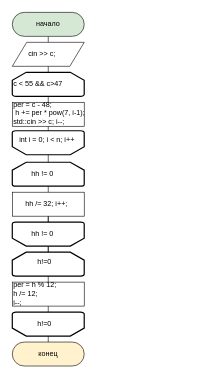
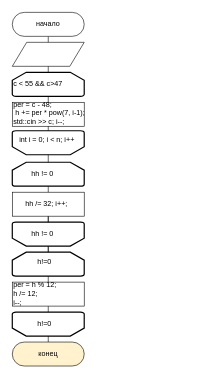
  <mxCell id="0" />
  <mxCell id="1" parent="0" />
  <mxCell id="2" value="" style="endArrow=none;html=1;entryX=0.5;entryY=0;entryDx=0;entryDy=0;exitX=0.5;exitY=1;exitDx=0;exitDy=0;" edge="1" parent="1" source="5"><mxGeometry width="50" height="50" relative="1" as="geometry"><mxPoint x="80" y="60" as="sourcePoint" /><mxPoint x="80" y="430" as="targetPoint" /></mxGeometry></mxCell>
  <mxCell id="3" value="" style="endArrow=none;html=1;entryX=0.5;entryY=0;entryDx=0;entryDy=0;exitX=0.5;exitY=1;exitDx=0;exitDy=0;" edge="1" parent="1" target="13"><mxGeometry width="50" height="50" relative="1" as="geometry"><mxPoint x="80" y="360" as="sourcePoint" /><mxPoint x="80" y="680" as="targetPoint" /></mxGeometry></mxCell>
  <mxCell id="4" value="" style="endArrow=none;html=1;entryX=0.5;entryY=0;entryDx=0;entryDy=0;exitX=0.5;exitY=1;exitDx=0;exitDy=0;" edge="1" parent="1" source="25" target="9"><mxGeometry width="50" height="50" relative="1" as="geometry"><mxPoint x="20" y="690" as="sourcePoint" /><mxPoint x="70" y="630" as="targetPoint" /></mxGeometry></mxCell>
- <mxCell id="5" value="начало" style="rounded=1;whiteSpace=wrap;html=1;arcSize=50;fillColor=#d5e8d4;" vertex="1" parent="1"><mxGeometry x="20" y="20" width="120" height="40" as="geometry" /></mxCell>
+ <mxCell id="5" value="начало" style="rounded=1;whiteSpace=wrap;html=1;arcSize=50;" vertex="1" parent="1"><mxGeometry x="20" y="20" width="120" height="40" as="geometry" /></mxCell>
  <mxCell id="6" value="" style="shape=parallelogram;perimeter=parallelogramPerimeter;whiteSpace=wrap;html=1;" vertex="1" parent="1"><mxGeometry x="20" y="70" width="120" height="40" as="geometry" /></mxCell>
  <mxCell id="7" value="" style="strokeWidth=2;html=1;shape=mxgraph.flowchart.loop_limit;whiteSpace=wrap;fontStyle=1" vertex="1" parent="1"><mxGeometry x="20" y="120" width="120" height="40" as="geometry" /></mxCell>
  <mxCell id="8" value="" style="strokeWidth=2;html=1;shape=mxgraph.flowchart.loop_limit;whiteSpace=wrap;rotation=-180;" vertex="1" parent="1"><mxGeometry x="20" y="217.5" width="120" height="40" as="geometry" /></mxCell>
  <mxCell id="9" value="конец" style="rounded=1;whiteSpace=wrap;html=1;arcSize=50;fillColor=#fff2cc;" vertex="1" parent="1"><mxGeometry x="20" y="570" width="120" height="40" as="geometry" /></mxCell>
  <mxCell id="10" value="c &amp;lt; 55 &amp;amp;&amp;amp; c&amp;gt;47" style="text;html=1;" vertex="1" parent="1"><mxGeometry x="20" y="125" width="150" height="30" as="geometry" /></mxCell>
  <mxCell id="11" value="int i = 0; i &amp;lt; n; i++" style="text;html=1;" vertex="1" parent="1"><mxGeometry x="30" y="217.5" width="150" height="30" as="geometry" /></mxCell>
  <mxCell id="12" value="" style="strokeWidth=2;html=1;shape=mxgraph.flowchart.loop_limit;whiteSpace=wrap;fontStyle=1" vertex="1" parent="1"><mxGeometry x="20" y="270" width="120" height="40" as="geometry" /></mxCell>
  <mxCell id="13" value="" style="strokeWidth=2;html=1;shape=mxgraph.flowchart.loop_limit;whiteSpace=wrap;rotation=0;" vertex="1" parent="1"><mxGeometry x="20" y="420" width="120" height="40" as="geometry" /></mxCell>
  <mxCell id="14" value="" style="strokeWidth=2;html=1;shape=mxgraph.flowchart.loop_limit;whiteSpace=wrap;rotation=-180;" vertex="1" parent="1"><mxGeometry x="20" y="520" width="120" height="40" as="geometry" /></mxCell>
- <mxCell id="15" value="cin &gt;&gt; c;" style="text;html=1;" vertex="1" parent="1"><mxGeometry x="45" y="75" width="70" height="30" as="geometry" /></mxCell>
  <mxCell id="16" value="" style="rounded=0;whiteSpace=wrap;html=1;" vertex="1" parent="1"><mxGeometry x="20" y="170" width="120" height="40" as="geometry" /></mxCell>
  <mxCell id="17" value="per = c - 48;&lt;br&gt;&amp;nbsp;h += per * pow(7, i-1);&lt;br&gt;std::cin &amp;gt;&amp;gt; c;&#09;&#09;i--;" style="text;html=1;" vertex="1" parent="1"><mxGeometry x="20" y="160" width="300" height="30" as="geometry" /></mxCell>
  <mxCell id="18" value="" style="strokeWidth=2;html=1;shape=mxgraph.flowchart.loop_limit;whiteSpace=wrap;fontStyle=1;rotation=-180;" vertex="1" parent="1"><mxGeometry x="20" y="370" width="120" height="40" as="geometry" /></mxCell>
  <mxCell id="19" value="hh != 0" style="text;html=1;" vertex="1" parent="1"><mxGeometry x="50" y="275" width="60" height="30" as="geometry" /></mxCell>
  <mxCell id="20" value="" style="rounded=0;whiteSpace=wrap;html=1;" vertex="1" parent="1"><mxGeometry x="20" y="320" width="120" height="40" as="geometry" /></mxCell>
  <mxCell id="21" value="hh /= 32;&#09;&#09;i++;" style="text;html=1;" vertex="1" parent="1"><mxGeometry x="40" y="325" width="100" height="30" as="geometry" /></mxCell>
  <mxCell id="22" value="hh != 0" style="text;html=1;" vertex="1" parent="1"><mxGeometry x="50" y="375" width="60" height="30" as="geometry" /></mxCell>
  <mxCell id="23" value="h!=0" style="text;html=1;" vertex="1" parent="1"><mxGeometry x="60" y="422.5" width="50" height="30" as="geometry" /></mxCell>
  <mxCell id="24" value="h!=0" style="text;html=1;" vertex="1" parent="1"><mxGeometry x="60" y="525" width="50" height="30" as="geometry" /></mxCell>
  <mxCell id="25" value="" style="rounded=0;whiteSpace=wrap;html=1;" vertex="1" parent="1"><mxGeometry x="20" y="470" width="120" height="40" as="geometry" /></mxCell>
  <mxCell id="26" value="" style="endArrow=none;html=1;entryX=0.5;entryY=0;entryDx=0;entryDy=0;exitX=0.5;exitY=1;exitDx=0;exitDy=0;" edge="1" parent="1" source="13" target="25"><mxGeometry width="50" height="50" relative="1" as="geometry"><mxPoint x="80" y="460" as="sourcePoint" /><mxPoint x="80" y="570" as="targetPoint" /></mxGeometry></mxCell>
  <mxCell id="27" value="per = h % 12;" style="text;html=1;" vertex="1" parent="1"><mxGeometry x="20" y="460" width="100" height="30" as="geometry" /></mxCell>
  <mxCell id="28" value="h /= 12;" style="text;html=1;" vertex="1" parent="1"><mxGeometry x="20" y="475" width="70" height="30" as="geometry" /></mxCell>
  <mxCell id="29" value="i--;" style="text;html=1;" vertex="1" parent="1"><mxGeometry x="20" y="490" width="40" height="30" as="geometry" /></mxCell>
